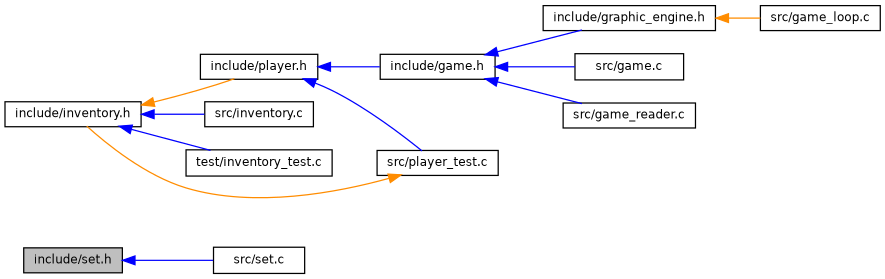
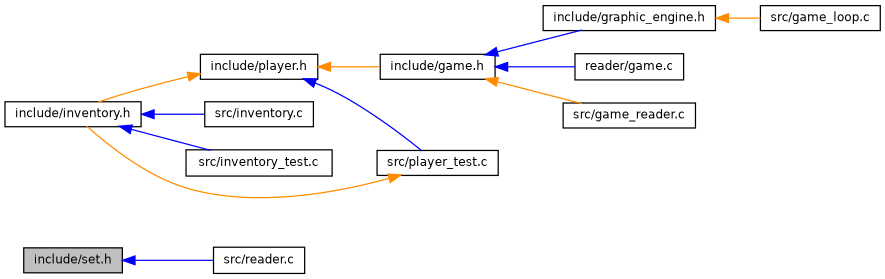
  digraph {
    rankdir=LR
    node [color=black fillcolor=white fontname=Helvetica fontsize=10 shape=record style=filled]
    edge [color=blue dir=back fontname=Helvetica fontsize=10 labelfontname=Helvetica labelfontsize=10 style=solid]
    n1 [fillcolor=grey75 fontcolor=black height=0.2 label="include/set.h" width=0.4]
-   n2 [height=0.2 label="src/set.c" width=0.4]
+   n2 [height=0.2 label="src/reader.c" width=0.4]
    n3 [height=0.2 label="include/inventory.h" width=0.4]
    n4 [height=0.2 label="include/player.h" width=0.4]
    n5 [height=0.2 label="src/inventory.c" width=0.4]
-   n6 [height=0.2 label="test/inventory_test.c" width=0.4]
+   n6 [height=0.2 label="src/inventory_test.c" width=0.4]
    n7 [height=0.2 label="include/game.h" width=0.4]
    n8 [height=0.2 label="src/player_test.c" width=0.4]
    n9 [height=0.2 label="include/graphic_engine.h" width=0.4]
-   n10 [height=0.2 label="src/game.c" width=0.4]
+   n10 [height=0.2 label="reader/game.c" width=0.4]
    n11 [height=0.2 label="src/game_reader.c" width=0.4]
    n12 [height=0.2 label="src/game_loop.c" width=0.4]
    n1 -> n2
-   n3 -> n4 [color=darkorange]
+   n4 -> n3 [color=darkorange]
    n3 -> n5
    n3 -> n6
-   n4 -> n7
+   n4 -> n7 [color=darkorange]
    n4 -> n8
    n7 -> n9
    n7 -> n10
-   n7 -> n11
+   n7 -> n11 [color=darkorange]
    n8 -> n3 [color=darkorange]
    n9 -> n12 [color=darkorange]
  }
